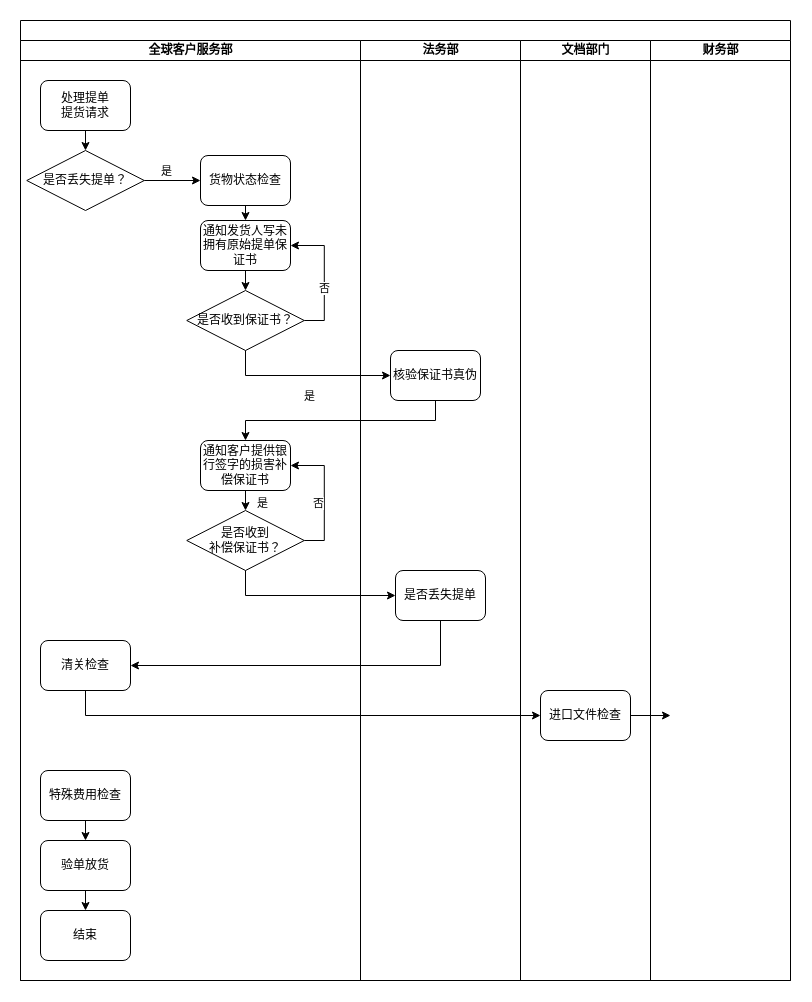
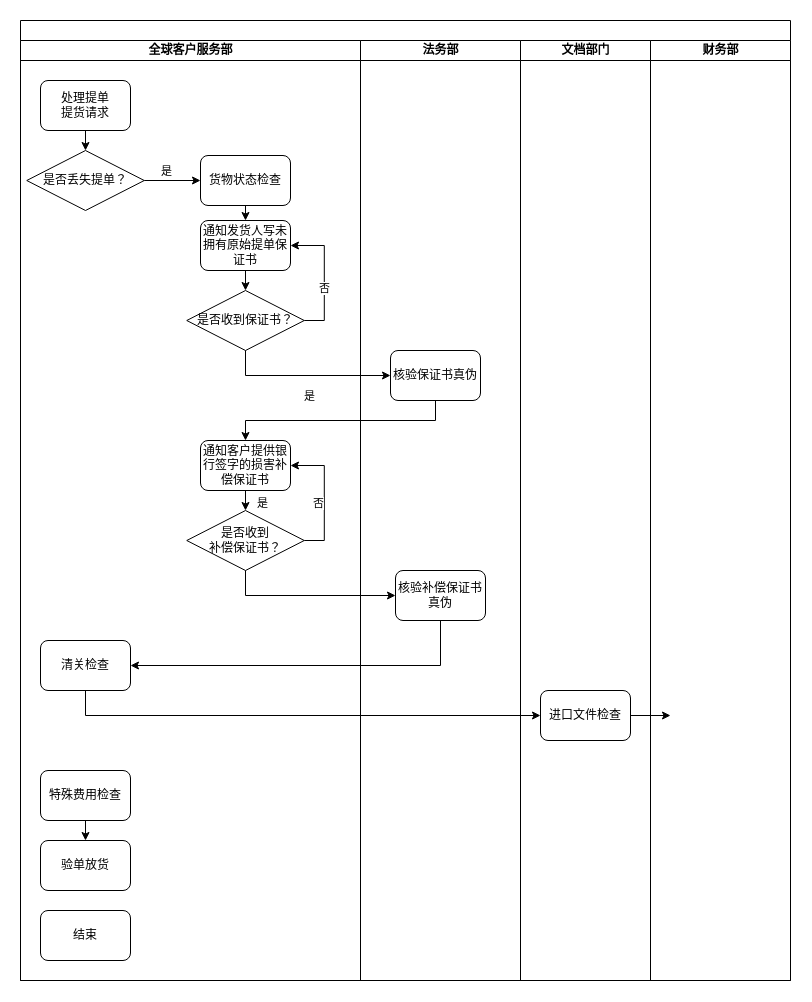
  <mxCell id="0" />
  <mxCell id="1" parent="0" />
  <mxCell id="2" value="" style="swimlane;html=1;childLayout=stackLayout;startSize=20;rounded=0;shadow=0;labelBackgroundColor=none;strokeWidth=1;fontFamily=Verdana;fontSize=8;align=center;" parent="1" vertex="1"><mxGeometry x="20" y="20" width="770" height="960" as="geometry" /></mxCell>
  <mxCell id="3" value="全球客户服务部" style="swimlane;html=1;startSize=20;" parent="2" vertex="1"><mxGeometry y="20" width="340" height="940" as="geometry" /></mxCell>
  <mxCell id="4" value="是否丢失提单？" style="rhombus;whiteSpace=wrap;html=1;" vertex="1" parent="3"><mxGeometry x="6.25" y="110" width="117.5" height="60" as="geometry" /></mxCell>
  <mxCell id="5" style="edgeStyle=orthogonalEdgeStyle;rounded=0;orthogonalLoop=1;jettySize=auto;html=1;exitX=0.5;exitY=1;exitDx=0;exitDy=0;entryX=0.5;entryY=0;entryDx=0;entryDy=0;" edge="1" parent="3" source="6" target="12"><mxGeometry relative="1" as="geometry" /></mxCell>
  <mxCell id="6" value="货物状态检查" style="rounded=1;whiteSpace=wrap;html=1;" vertex="1" parent="3"><mxGeometry x="180" y="115" width="90" height="50" as="geometry" /></mxCell>
  <mxCell id="7" style="edgeStyle=orthogonalEdgeStyle;rounded=0;orthogonalLoop=1;jettySize=auto;html=1;exitX=1;exitY=0.5;exitDx=0;exitDy=0;" edge="1" parent="3" source="4" target="6"><mxGeometry relative="1" as="geometry" /></mxCell>
  <mxCell id="8" value="是" style="edgeLabel;html=1;align=center;verticalAlign=middle;resizable=0;points=[];" vertex="1" connectable="0" parent="7"><mxGeometry x="-0.026" y="-3" relative="1" as="geometry"><mxPoint x="-5" y="-13" as="offset" /></mxGeometry></mxCell>
  <mxCell id="9" value="处理提单&lt;br&gt;提货请求" style="rounded=1;whiteSpace=wrap;html=1;" vertex="1" parent="3"><mxGeometry x="20" y="40" width="90" height="50" as="geometry" /></mxCell>
  <mxCell id="10" style="edgeStyle=orthogonalEdgeStyle;rounded=0;orthogonalLoop=1;jettySize=auto;html=1;exitX=0.5;exitY=1;exitDx=0;exitDy=0;entryX=0.5;entryY=0;entryDx=0;entryDy=0;" edge="1" parent="3" source="9" target="4"><mxGeometry relative="1" as="geometry" /></mxCell>
  <mxCell id="11" style="edgeStyle=orthogonalEdgeStyle;rounded=0;orthogonalLoop=1;jettySize=auto;html=1;exitX=0.5;exitY=1;exitDx=0;exitDy=0;entryX=0.5;entryY=0;entryDx=0;entryDy=0;" edge="1" parent="3" source="12" target="16"><mxGeometry relative="1" as="geometry" /></mxCell>
  <mxCell id="12" value="通知发货人写未拥有原始提单保证书" style="rounded=1;whiteSpace=wrap;html=1;" vertex="1" parent="3"><mxGeometry x="180" y="180" width="90" height="50" as="geometry" /></mxCell>
  <mxCell id="13" style="edgeStyle=orthogonalEdgeStyle;rounded=0;orthogonalLoop=1;jettySize=auto;html=1;exitX=0.5;exitY=1;exitDx=0;exitDy=0;" edge="1" parent="3" source="6" target="6"><mxGeometry relative="1" as="geometry" /></mxCell>
  <mxCell id="14" style="edgeStyle=orthogonalEdgeStyle;rounded=0;orthogonalLoop=1;jettySize=auto;html=1;exitX=1;exitY=0.5;exitDx=0;exitDy=0;entryX=1;entryY=0.5;entryDx=0;entryDy=0;" edge="1" parent="3" source="16" target="12"><mxGeometry relative="1" as="geometry" /></mxCell>
  <mxCell id="15" value="否" style="edgeLabel;html=1;align=center;verticalAlign=middle;resizable=0;points=[];" vertex="1" connectable="0" parent="14"><mxGeometry x="-0.178" relative="1" as="geometry"><mxPoint as="offset" /></mxGeometry></mxCell>
  <mxCell id="16" value="是否收到保证书？" style="rhombus;whiteSpace=wrap;html=1;" vertex="1" parent="3"><mxGeometry x="166.25" y="250" width="117.5" height="60" as="geometry" /></mxCell>
  <mxCell id="17" style="edgeStyle=orthogonalEdgeStyle;rounded=0;orthogonalLoop=1;jettySize=auto;html=1;exitX=0.5;exitY=1;exitDx=0;exitDy=0;" edge="1" parent="3" source="19" target="22"><mxGeometry relative="1" as="geometry" /></mxCell>
  <mxCell id="18" value="是" style="edgeLabel;html=1;align=center;verticalAlign=middle;resizable=0;points=[];" vertex="1" connectable="0" parent="17"><mxGeometry x="-0.138" y="3" relative="1" as="geometry"><mxPoint x="13" y="3" as="offset" /></mxGeometry></mxCell>
  <mxCell id="19" value="通知客户提供银行签字的损害补偿保证书" style="rounded=1;whiteSpace=wrap;html=1;" vertex="1" parent="3"><mxGeometry x="180" y="400" width="90" height="50" as="geometry" /></mxCell>
  <mxCell id="20" style="edgeStyle=orthogonalEdgeStyle;rounded=0;orthogonalLoop=1;jettySize=auto;html=1;exitX=1;exitY=0.5;exitDx=0;exitDy=0;entryX=1;entryY=0.5;entryDx=0;entryDy=0;" edge="1" parent="3" source="22" target="19"><mxGeometry relative="1" as="geometry" /></mxCell>
  <mxCell id="21" value="否" style="edgeLabel;html=1;align=center;verticalAlign=middle;resizable=0;points=[];" vertex="1" connectable="0" parent="20"><mxGeometry x="-0.106" y="6" relative="1" as="geometry"><mxPoint as="offset" /></mxGeometry></mxCell>
  <mxCell id="22" value="是否收到&lt;br&gt;补偿保证书？" style="rhombus;whiteSpace=wrap;html=1;" vertex="1" parent="3"><mxGeometry x="166.25" y="470" width="117.5" height="60" as="geometry" /></mxCell>
  <mxCell id="23" value="清关检查" style="rounded=1;whiteSpace=wrap;html=1;" vertex="1" parent="3"><mxGeometry x="20" y="600" width="90" height="50" as="geometry" /></mxCell>
  <mxCell id="24" style="edgeStyle=orthogonalEdgeStyle;rounded=0;orthogonalLoop=1;jettySize=auto;html=1;exitX=0.5;exitY=1;exitDx=0;exitDy=0;entryX=0.5;entryY=0;entryDx=0;entryDy=0;" edge="1" parent="3" source="25" target="27"><mxGeometry relative="1" as="geometry" /></mxCell>
  <mxCell id="25" value="特殊费用检查" style="rounded=1;whiteSpace=wrap;html=1;" vertex="1" parent="3"><mxGeometry x="20" y="730" width="90" height="50" as="geometry" /></mxCell>
- <mxCell id="26" style="edgeStyle=orthogonalEdgeStyle;rounded=0;orthogonalLoop=1;jettySize=auto;html=1;exitX=0.5;exitY=1;exitDx=0;exitDy=0;entryX=0.5;entryY=0;entryDx=0;entryDy=0;" edge="1" parent="3" source="27" target="28"><mxGeometry relative="1" as="geometry" /></mxCell>
  <mxCell id="27" value="验单放货" style="rounded=1;whiteSpace=wrap;html=1;" vertex="1" parent="3"><mxGeometry x="20" y="800" width="90" height="50" as="geometry" /></mxCell>
  <mxCell id="28" value="结束" style="rounded=1;whiteSpace=wrap;html=1;" vertex="1" parent="3"><mxGeometry x="20" y="870" width="90" height="50" as="geometry" /></mxCell>
  <mxCell id="29" value="法务部" style="swimlane;html=1;startSize=20;" parent="2" vertex="1"><mxGeometry x="340" y="20" width="160" height="940" as="geometry" /></mxCell>
  <mxCell id="30" value="核验保证书真伪" style="rounded=1;whiteSpace=wrap;html=1;" vertex="1" parent="29"><mxGeometry x="30" y="310" width="90" height="50" as="geometry" /></mxCell>
- <mxCell id="31" value="是否丢失提单" style="rounded=1;whiteSpace=wrap;html=1;" vertex="1" parent="29"><mxGeometry x="35" y="530" width="90" height="50" as="geometry" /></mxCell>
+ <mxCell id="31" value="核验补偿保证书真伪" style="rounded=1;whiteSpace=wrap;html=1;" vertex="1" parent="29"><mxGeometry x="35" y="530" width="90" height="50" as="geometry" /></mxCell>
  <mxCell id="32" value="文档部门" style="swimlane;html=1;startSize=20;" parent="2" vertex="1"><mxGeometry x="500" y="20" width="130" height="940" as="geometry" /></mxCell>
  <mxCell id="33" style="edgeStyle=orthogonalEdgeStyle;rounded=0;orthogonalLoop=1;jettySize=auto;html=1;exitX=1;exitY=0.5;exitDx=0;exitDy=0;" edge="1" parent="32" source="34"><mxGeometry relative="1" as="geometry"><mxPoint x="150" y="675" as="targetPoint" /></mxGeometry></mxCell>
  <mxCell id="34" value="进口文件检查" style="rounded=1;whiteSpace=wrap;html=1;" vertex="1" parent="32"><mxGeometry x="20" y="650" width="90" height="50" as="geometry" /></mxCell>
  <mxCell id="35" value="财务部" style="swimlane;html=1;startSize=20;" parent="2" vertex="1"><mxGeometry x="630" y="20" width="140" height="940" as="geometry" /></mxCell>
  <mxCell id="36" style="edgeStyle=orthogonalEdgeStyle;rounded=0;orthogonalLoop=1;jettySize=auto;html=1;exitX=0.5;exitY=1;exitDx=0;exitDy=0;entryX=0;entryY=0.5;entryDx=0;entryDy=0;" edge="1" parent="2" source="16" target="30"><mxGeometry relative="1" as="geometry" /></mxCell>
  <mxCell id="37" value="是" style="edgeLabel;html=1;align=center;verticalAlign=middle;resizable=0;points=[];" vertex="1" connectable="0" parent="36"><mxGeometry x="-0.211" y="-1" relative="1" as="geometry"><mxPoint x="21" y="19" as="offset" /></mxGeometry></mxCell>
  <mxCell id="38" style="edgeStyle=orthogonalEdgeStyle;rounded=0;orthogonalLoop=1;jettySize=auto;html=1;exitX=0.5;exitY=1;exitDx=0;exitDy=0;entryX=0.5;entryY=0;entryDx=0;entryDy=0;" edge="1" parent="2" source="30" target="19"><mxGeometry relative="1" as="geometry" /></mxCell>
  <mxCell id="39" style="edgeStyle=orthogonalEdgeStyle;rounded=0;orthogonalLoop=1;jettySize=auto;html=1;exitX=0.5;exitY=1;exitDx=0;exitDy=0;entryX=0;entryY=0.5;entryDx=0;entryDy=0;" edge="1" parent="2" source="22" target="31"><mxGeometry relative="1" as="geometry" /></mxCell>
  <mxCell id="40" style="edgeStyle=orthogonalEdgeStyle;rounded=0;orthogonalLoop=1;jettySize=auto;html=1;exitX=0.5;exitY=1;exitDx=0;exitDy=0;entryX=1;entryY=0.5;entryDx=0;entryDy=0;" edge="1" parent="2" source="31" target="23"><mxGeometry relative="1" as="geometry" /></mxCell>
  <mxCell id="41" style="edgeStyle=orthogonalEdgeStyle;rounded=0;orthogonalLoop=1;jettySize=auto;html=1;exitX=0.5;exitY=1;exitDx=0;exitDy=0;" edge="1" parent="2" source="23" target="34"><mxGeometry relative="1" as="geometry" /></mxCell>
